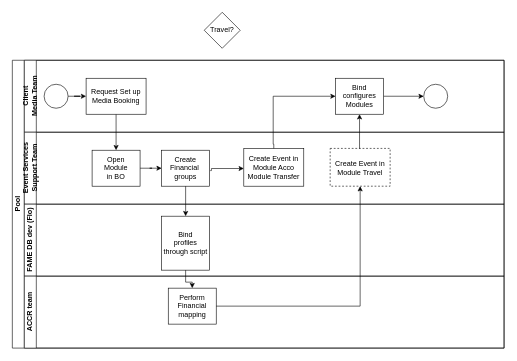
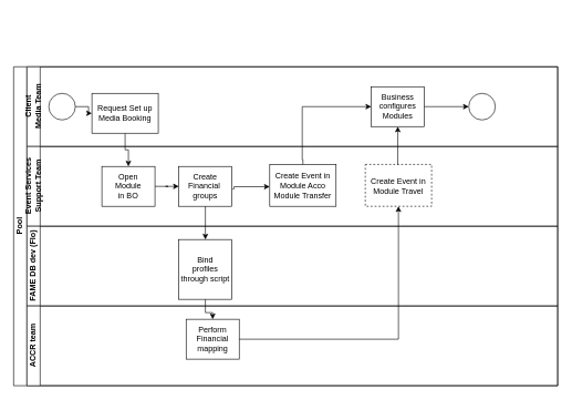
  <mxCell id="0" />
  <mxCell id="1" parent="0" />
  <mxCell id="2" value="Pool" style="swimlane;html=1;childLayout=stackLayout;resizeParent=1;resizeParentMax=0;horizontal=0;startSize=20;horizontalStack=0;" parent="1" vertex="1"><mxGeometry x="20" y="100" width="820" height="480" as="geometry" /></mxCell>
  <mxCell id="3" value="" style="edgeStyle=orthogonalEdgeStyle;rounded=0;orthogonalLoop=1;jettySize=auto;html=1;endArrow=classic;endFill=1;startArrow=none;startFill=0;" parent="2" source="7" target="13" edge="1"><mxGeometry relative="1" as="geometry" /></mxCell>
  <mxCell id="4" value="Client&lt;br&gt;Media Team" style="swimlane;html=1;startSize=20;horizontal=0;" parent="2" vertex="1"><mxGeometry x="20" width="800" height="120" as="geometry" /></mxCell>
  <mxCell id="5" value="" style="edgeStyle=orthogonalEdgeStyle;rounded=0;orthogonalLoop=1;jettySize=auto;html=1;" parent="4" source="6" target="7" edge="1"><mxGeometry relative="1" as="geometry" /></mxCell>
  <mxCell id="6" value="" style="ellipse;whiteSpace=wrap;html=1;" parent="4" vertex="1"><mxGeometry x="33" y="40" width="40" height="40" as="geometry" /></mxCell>
- <mxCell id="7" value="Request Set up&lt;br&gt;Media Booking" style="rounded=0;whiteSpace=wrap;html=1;fontFamily=Helvetica;fontSize=12;fontColor=#000000;align=center;" parent="4" vertex="1"><mxGeometry x="103" y="30" width="100" height="60" as="geometry" /></mxCell>
+ <mxCell id="7" value="Request Set up&lt;br&gt;Media Booking" style="rounded=0;whiteSpace=wrap;html=1;fontFamily=Helvetica;fontSize=12;fontColor=#000000;align=center;" parent="4" vertex="1"><mxGeometry x="98" y="40" width="100" height="60" as="geometry" /></mxCell>
  <mxCell id="8" value="" style="edgeStyle=orthogonalEdgeStyle;rounded=0;orthogonalLoop=1;jettySize=auto;html=1;endArrow=classic;endFill=1;" parent="4" source="9" target="10" edge="1"><mxGeometry relative="1" as="geometry" /></mxCell>
- <mxCell id="9" value="Bind&lt;br&gt;configures&lt;br&gt;Modules" style="rounded=0;whiteSpace=wrap;html=1;fontFamily=Helvetica;fontSize=12;fontColor=#000000;align=center;" parent="4" vertex="1"><mxGeometry x="519" y="30" width="80" height="60" as="geometry" /></mxCell>
+ <mxCell id="9" value="Business&lt;br&gt;configures&lt;br&gt;Modules" style="rounded=0;whiteSpace=wrap;html=1;fontFamily=Helvetica;fontSize=12;fontColor=#000000;align=center;" parent="4" vertex="1"><mxGeometry x="519" y="30" width="80" height="60" as="geometry" /></mxCell>
  <mxCell id="10" value="" style="ellipse;whiteSpace=wrap;html=1;" parent="4" vertex="1"><mxGeometry x="666" y="40" width="40" height="40" as="geometry" /></mxCell>
  <mxCell id="11" value="Event Services &lt;br&gt;Support Team" style="swimlane;html=1;startSize=20;horizontal=0;" parent="2" vertex="1"><mxGeometry x="20" y="120" width="800" height="120" as="geometry" /></mxCell>
  <mxCell id="12" value="" style="edgeStyle=orthogonalEdgeStyle;rounded=0;orthogonalLoop=1;jettySize=auto;html=1;endArrow=classic;endFill=1;entryX=0;entryY=0.5;entryDx=0;entryDy=0;" parent="11" source="13" target="16" edge="1"><mxGeometry relative="1" as="geometry"><mxPoint x="240" y="60" as="targetPoint" /></mxGeometry></mxCell>
  <mxCell id="13" value="Open &lt;br&gt;Module &lt;br&gt;in BO" style="rounded=0;whiteSpace=wrap;html=1;fontFamily=Helvetica;fontSize=12;fontColor=#000000;align=center;" parent="11" vertex="1"><mxGeometry x="113" y="30" width="80" height="60" as="geometry" /></mxCell>
  <mxCell id="14" value="Create Event in&lt;br&gt;Module Acco&lt;br&gt;Module Transfer" style="rounded=0;whiteSpace=wrap;html=1;fontFamily=Helvetica;fontSize=12;fontColor=#000000;align=center;" parent="11" vertex="1"><mxGeometry x="366" y="27" width="100" height="63" as="geometry" /></mxCell>
  <mxCell id="15" value="Create Event in&lt;br&gt;Module Travel" style="rounded=0;whiteSpace=wrap;html=1;fontFamily=Helvetica;fontSize=12;fontColor=#000000;align=center;dashed=1;" parent="11" vertex="1"><mxGeometry x="510" y="27" width="100" height="63" as="geometry" /></mxCell>
  <mxCell id="16" value="Create&lt;br&gt;Financial&amp;nbsp;&lt;br&gt;groups" style="rounded=0;whiteSpace=wrap;html=1;fontFamily=Helvetica;fontSize=12;fontColor=#000000;align=center;" vertex="1" parent="11"><mxGeometry x="229" y="30" width="80" height="60" as="geometry" /></mxCell>
  <mxCell id="17" value="FAME DB dev (Flo)" style="swimlane;html=1;startSize=20;horizontal=0;" parent="2" vertex="1"><mxGeometry x="20" y="240" width="800" height="120" as="geometry" /></mxCell>
  <mxCell id="18" value="Bind &lt;br&gt;profiles through script" style="rounded=0;whiteSpace=wrap;html=1;fontFamily=Helvetica;fontSize=12;fontColor=#000000;align=center;" parent="17" vertex="1"><mxGeometry x="229" y="20" width="80" height="90" as="geometry" /></mxCell>
  <mxCell id="19" value="ACCR team" style="swimlane;html=1;startSize=20;horizontal=0;" parent="2" vertex="1"><mxGeometry x="20" y="360" width="800" height="120" as="geometry" /></mxCell>
  <mxCell id="20" value="Perform&lt;br&gt;Financial&lt;br&gt;mapping" style="rounded=0;whiteSpace=wrap;html=1;fontFamily=Helvetica;fontSize=12;fontColor=#000000;align=center;" parent="19" vertex="1"><mxGeometry x="240" y="20" width="80" height="60" as="geometry" /></mxCell>
  <mxCell id="21" value="" style="edgeStyle=orthogonalEdgeStyle;rounded=0;orthogonalLoop=1;jettySize=auto;html=1;" parent="2" source="18" target="20" edge="1"><mxGeometry relative="1" as="geometry" /></mxCell>
  <mxCell id="22" value="" style="edgeStyle=orthogonalEdgeStyle;rounded=0;orthogonalLoop=1;jettySize=auto;html=1;endArrow=classic;endFill=1;entryX=0.5;entryY=1;entryDx=0;entryDy=0;" parent="2" source="20" target="15" edge="1"><mxGeometry relative="1" as="geometry"><mxPoint x="380" y="410" as="targetPoint" /></mxGeometry></mxCell>
  <mxCell id="23" value="" style="edgeStyle=orthogonalEdgeStyle;rounded=0;orthogonalLoop=1;jettySize=auto;html=1;endArrow=classic;endFill=1;exitX=0.5;exitY=0;exitDx=0;exitDy=0;entryX=0.5;entryY=1;entryDx=0;entryDy=0;" parent="2" source="15" target="9" edge="1"><mxGeometry relative="1" as="geometry"><mxPoint x="554" y="133" as="sourcePoint" /><mxPoint x="604" y="133" as="targetPoint" /><Array as="points"><mxPoint x="579" y="147" /></Array></mxGeometry></mxCell>
  <mxCell id="24" value="" style="edgeStyle=orthogonalEdgeStyle;rounded=0;orthogonalLoop=1;jettySize=auto;html=1;exitX=0.5;exitY=1;exitDx=0;exitDy=0;" edge="1" parent="2" source="16" target="18"><mxGeometry relative="1" as="geometry"><mxPoint x="300" y="210" as="sourcePoint" /></mxGeometry></mxCell>
  <mxCell id="25" value="" style="edgeStyle=orthogonalEdgeStyle;rounded=0;orthogonalLoop=1;jettySize=auto;html=1;endArrow=classic;endFill=1;entryX=0;entryY=0.5;entryDx=0;entryDy=0;" parent="1" edge="1"><mxGeometry relative="1" as="geometry"><mxPoint x="350" y="284" as="sourcePoint" /><mxPoint x="406" y="280.5" as="targetPoint" /><Array as="points"><mxPoint x="352" y="284" /><mxPoint x="352" y="281" /></Array></mxGeometry></mxCell>
  <mxCell id="26" value="" style="edgeStyle=orthogonalEdgeStyle;rounded=0;orthogonalLoop=1;jettySize=auto;html=1;endArrow=classic;endFill=1;exitX=0.5;exitY=0;exitDx=0;exitDy=0;" parent="1" source="14" edge="1"><mxGeometry relative="1" as="geometry"><mxPoint x="456" y="240" as="sourcePoint" /><mxPoint x="559" y="160" as="targetPoint" /><Array as="points"><mxPoint x="456" y="240" /><mxPoint x="455" y="240" /><mxPoint x="455" y="160" /><mxPoint x="559" y="160" /></Array></mxGeometry></mxCell>
- <mxCell id="27" value="Travel?" style="rhombus;whiteSpace=wrap;html=1;fontFamily=Helvetica;fontSize=12;fontColor=#000000;align=center;" parent="1" vertex="1"><mxGeometry x="340" y="20" width="60" height="60" as="geometry" /></mxCell>
